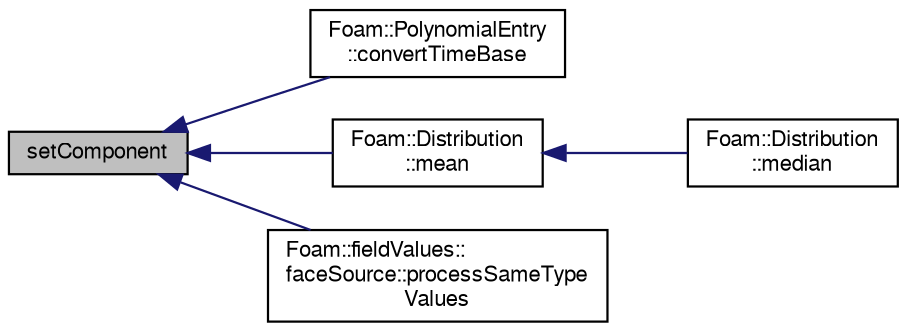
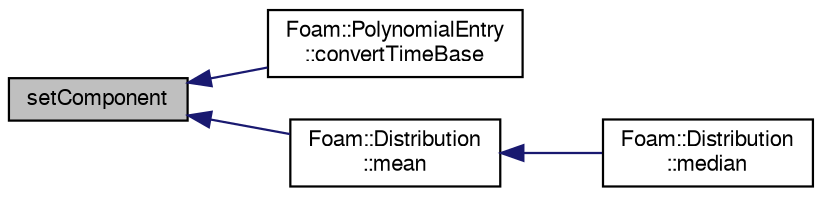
  digraph {
    rankdir=LR
    node [color=black fontname=FreeSans fontsize=10 shape=record]
    edge [color=midnightblue dir=back fontname=FreeSans fontsize=10 labelfontname=FreeSans labelfontsize=10 style=solid]
    n1 [fillcolor=grey75 fontcolor=black height=0.2 label=setComponent style=filled width=0.4]
    n2 [height=0.2 label="Foam::PolynomialEntry\l::convertTimeBase" width=0.4]
    n3 [height=0.2 label="Foam::Distribution\l::mean" width=0.4]
-   n4 [height=0.2 label="Foam::fieldValues::\lfaceSource::processSameType\lValues" width=0.4]
    n5 [height=0.2 label="Foam::Distribution\l::median" width=0.4]
    n1 -> n2
    n1 -> n3
-   n1 -> n4
    n3 -> n5
  }
